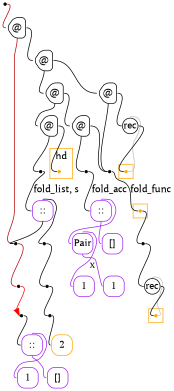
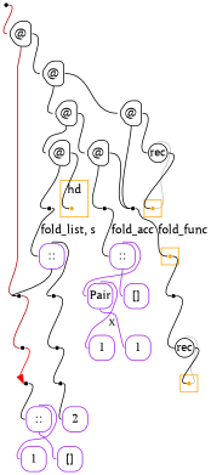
  digraph {
    labeldistance=0
    nodesep=.175
    rankdir=TB
    ranksep=.175
    fontname="PT Serif"
    node [fixedsize=true orientation=90 shape=point fontname="PT Serif" style=rounded]
    edge [arrowhead=none arrowtail=none headport=w tailport=e fontname="PT Serif"]
    ndcluster_nd174 [color=orange style=""]
    ndcluster_nd383 [color=orange style=""]
    ndcluster_nd700 [color=orange style=""]
    ndcluster_nd518 [color=orange style=""]
    nd1 [orientation="" style=""]
    n6 [color="#000000" height=.4 label="@" shape=house width=.4]
    n7 [color=purple height=.4 label=1 shape=square width=.4]
-   n8 [color=orange height=.4 label=2 shape=square width=.4]
+   n8 [color=purple height=.4 label=2 shape=square width=.4]
    n9 [color=purple height=.4 label=1 shape=square width=.4]
    n10 [color=purple height=.4 label="[]" shape=square width=.4]
    n11 [color=purple height=.4 label="::" shape=square width=.4]
    n12 [label=" "]
    n13 [color="#000000" height=.3 label=rec shape=circle width=.3 orientation=""]
    n14 [color=purple height=.4 label="::" shape=square width=.4]
    n15 [label=" "]
    n16 [label=" "]
    n17 [label=" "]
    n18 [label=" "]
    n19 [color=purple height=.4 label=1 shape=square width=.4]
    n20 [color=purple height=.4 label="[]" shape=square width=.4]
    n21 [color=purple height=.4 label=Pair shape=square width=.4]
    n22 [color=purple height=.4 label="::" shape=square width=.4]
    n23 [color="#000000" height=.3 label=rec shape=circle width=.3 orientation=""]
    n24 [color="#000000" height=.4 label="@" shape=house width=.4]
    n25 [color="#000000" height=.4 label="@" shape=house width=.4]
    n26 [color="#000000" height=.4 label="@" shape=house width=.4]
    n27 [label=" "]
    n28 [color="#000000" height=.4 label="@" shape=house width=.4]
    n29 [color="#000000" height=.4 label="@" shape=house width=.4]
    n30 [label=" "]
    n31 [label=" "]
    n32 [label=" "]
    n33 [label=" "]
    subgraph cluster_1 {
      color=orange
      style=fill
      ndcluster_nd174
    }
    subgraph cluster_2 {
      color=orange
      style=fill
      ndcluster_nd383
    }
    subgraph cluster_3 {
      color=orange
      style=fill
      ndcluster_nd700
    }
    subgraph cluster_4 {
      color=orange
      label=hd
      style=fill
      ndcluster_nd518
    }
    ndcluster_nd174 -> n12
    nd1 -> n6 [color="#b70000"]
    n6 -> n16 [color="#b70000" tailport=s]
    n6 -> n24
    n11 -> n9 [color=purple tailport=n]
    n11 -> n10 [color=purple tailport=s]
    n12 -> n13 [color=black]
    n13 -> ndcluster_nd383 [color=grey dir=back headport=e tailport=n]
    n13 -> ndcluster_nd383
    n14 -> n15 [tailport=n]
    n14 -> n16 [tailport=s]
    n15 -> n32
    n16 -> n33 [color="#b70000"]
    n17 -> n8
    n18 -> n11
    n21 -> n7 [color=purple label=x tailport=n]
    n21 -> n19 [color=purple tailport=s]
    n22 -> n20 [color=purple tailport=s]
    n22 -> n21 [color=purple tailport=n]
    n23 -> ndcluster_nd700 [color=grey dir=back headport=e tailport=n]
    n23 -> ndcluster_nd700
    n24 -> n25
    n24 -> n26 [tailport=s]
    n25 -> n23 [color=black]
    n25 -> n27 [tailport=s]
    n26 -> n28
    n26 -> n29 [tailport=s]
    n27 -> ndcluster_nd174 [label=fold_func]
    n28 -> n27
    n28 -> n30 [tailport=s]
    n29 -> ndcluster_nd518
    n29 -> n31 [tailport=s]
    n30 -> n22 [label=fold_acc]
    n31 -> n14 [label="fold_list, s"]
    n32 -> n17
    n33 -> n18 [arrowhead=normal color=red]
  }
